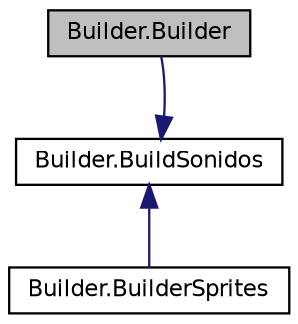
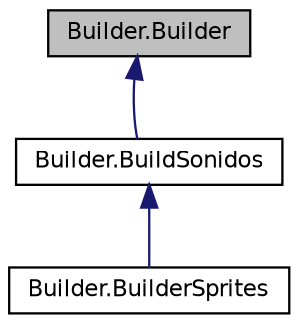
  digraph {
    node [color=black fillcolor=white fontname=Helvetica fontsize=10 shape=record style=filled]
    edge [color=midnightblue dir=back fontname=Helvetica fontsize=10 labelfontname=Helvetica labelfontsize=10 style=solid]
    n1 [fillcolor=grey75 fontcolor=black height=0.2 label="Builder.Builder" width=0.4]
    n2 [height=0.2 label="Builder.BuildSonidos" width=0.4]
    n3 [height=0.2 label="Builder.BuilderSprites" width=0.4]
-   n2 -> n1
+   n1 -> n2
    n2 -> n3
  }
